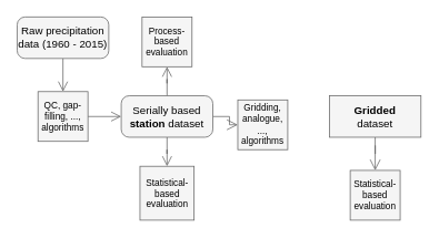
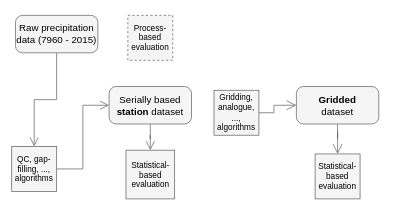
  <mxCell id="0" />
  <mxCell id="1" parent="0" />
  <mxCell id="2" style="edgeStyle=orthogonalEdgeStyle;rounded=0;orthogonalLoop=1;jettySize=auto;html=1;fillColor=#f5f5f5;strokeColor=#666666;fontColor=#000000;endArrow=open;endFill=0;endSize=10;" parent="1" source="3" target="9" edge="1"><mxGeometry relative="1" as="geometry" /></mxCell>
- <mxCell id="3" value="Raw precipitation data (1960 - 2015)" style="rounded=1;whiteSpace=wrap;html=1;arcSize=19;fontSize=13;fillColor=#f5f5f5;fontColor=#000000;strokeColor=#666666;" parent="1" vertex="1"><mxGeometry x="20" y="20" width="110" height="50" as="geometry" /></mxCell>
- <mxCell id="4" style="edgeStyle=orthogonalEdgeStyle;rounded=0;orthogonalLoop=1;jettySize=auto;html=1;entryX=0.5;entryY=1;entryDx=0;entryDy=0;fillColor=#f5f5f5;strokeColor=#666666;fontColor=#000000;endArrow=open;endFill=0;endSize=10;" parent="1" source="7" target="11" edge="1"><mxGeometry relative="1" as="geometry" /></mxCell>
- <mxCell id="5" value="" style="edgeStyle=orthogonalEdgeStyle;rounded=0;orthogonalLoop=1;jettySize=auto;html=1;fillColor=#f5f5f5;strokeColor=#666666;endArrow=open;endFill=0;strokeWidth=1;endSize=11;" parent="1" source="7" target="16" edge="1"><mxGeometry relative="1" as="geometry" /></mxCell>
+ <mxCell id="3" value="Raw precipitation data (7960 - 2015)" style="rounded=1;whiteSpace=wrap;html=1;arcSize=19;fontSize=13;fillColor=#f5f5f5;fontColor=#000000;strokeColor=#666666;" parent="1" vertex="1"><mxGeometry x="20" y="20" width="110" height="50" as="geometry" /></mxCell>
  <mxCell id="6" style="edgeStyle=orthogonalEdgeStyle;rounded=0;orthogonalLoop=1;jettySize=auto;html=1;entryX=0.5;entryY=0;entryDx=0;entryDy=0;fillColor=#f5f5f5;strokeColor=#666666;endArrow=open;endFill=0;endSize=10;" parent="1" source="7" target="10" edge="1"><mxGeometry relative="1" as="geometry" /></mxCell>
  <mxCell id="7" value="Serially based &lt;b&gt;station&lt;/b&gt; dataset" style="rounded=1;whiteSpace=wrap;html=1;arcSize=19;fontSize=13;fillColor=#f5f5f5;fontColor=#000000;strokeColor=#666666;" parent="1" vertex="1"><mxGeometry x="145" y="115" width="110" height="50" as="geometry" /></mxCell>
  <mxCell id="8" style="edgeStyle=orthogonalEdgeStyle;rounded=0;orthogonalLoop=1;jettySize=auto;html=1;entryX=0;entryY=0.5;entryDx=0;entryDy=0;fillColor=#f5f5f5;strokeColor=#666666;fontColor=#000000;endArrow=open;endFill=0;endSize=10;" parent="1" source="9" target="7" edge="1"><mxGeometry relative="1" as="geometry" /></mxCell>
- <mxCell id="9" value="QC, gap-filling, ..., algorithms" style="whiteSpace=wrap;html=1;aspect=fixed;fontSize=11;fillColor=#f5f5f5;fontColor=#000000;strokeColor=#666666;" parent="1" vertex="1"><mxGeometry x="45" y="110" width="60" height="60" as="geometry" /></mxCell>
+ <mxCell id="9" value="QC, gap-filling, ..., algorithms" style="whiteSpace=wrap;html=1;aspect=fixed;fontSize=11;fillColor=#f5f5f5;fontColor=#000000;strokeColor=#666666;" parent="1" vertex="1"><mxGeometry x="15" y="195" width="60" height="60" as="geometry" /></mxCell>
  <mxCell id="10" value="Statistical-based evaluation" style="whiteSpace=wrap;html=1;aspect=fixed;fontSize=11;fillColor=#f5f5f5;fontColor=#000000;strokeColor=#666666;" parent="1" vertex="1"><mxGeometry x="167.5" y="200" width="65" height="65" as="geometry" /></mxCell>
- <mxCell id="11" value="Process-based evaluation" style="whiteSpace=wrap;html=1;aspect=fixed;fontSize=11;fillColor=#f5f5f5;fontColor=#000000;strokeColor=#666666;" parent="1" vertex="1"><mxGeometry x="170" y="20" width="60" height="60" as="geometry" /></mxCell>
+ <mxCell id="11" value="Process-based evaluation" style="whiteSpace=wrap;html=1;aspect=fixed;fontSize=11;fillColor=#f5f5f5;fontColor=#000000;strokeColor=#666666;dashed=1;" parent="1" vertex="1"><mxGeometry x="170" y="20" width="60" height="60" as="geometry" /></mxCell>
  <mxCell id="12" style="edgeStyle=orthogonalEdgeStyle;rounded=0;orthogonalLoop=1;jettySize=auto;html=1;entryX=0.5;entryY=0;entryDx=0;entryDy=0;fillColor=#f5f5f5;strokeColor=#666666;fontColor=#000000;endArrow=open;endFill=0;strokeWidth=1;endSize=11;" parent="1" source="13" target="14" edge="1"><mxGeometry relative="1" as="geometry" /></mxCell>
- <mxCell id="13" value="&lt;b&gt;Gridded&lt;/b&gt; &lt;br&gt;dataset" style="whiteSpace=wrap;html=1;arcSize=19;fontSize=13;fillColor=#f5f5f5;fontColor=#000000;strokeColor=#666666;rounded=0;" parent="1" vertex="1"><mxGeometry x="395" y="115" width="110" height="50" as="geometry" /></mxCell>
+ <mxCell id="13" value="&lt;b&gt;Gridded&lt;/b&gt; &lt;br&gt;dataset" style="rounded=1;whiteSpace=wrap;html=1;arcSize=19;fontSize=13;fillColor=#f5f5f5;fontColor=#000000;strokeColor=#666666;" parent="1" vertex="1"><mxGeometry x="395" y="115" width="110" height="50" as="geometry" /></mxCell>
  <mxCell id="14" value="Statistical-based evaluation" style="whiteSpace=wrap;html=1;aspect=fixed;fontSize=11;fillColor=#f5f5f5;fontColor=#000000;strokeColor=#666666;" parent="1" vertex="1"><mxGeometry x="420" y="205" width="60" height="60" as="geometry" /></mxCell>
+ <mxCell id="15" style="edgeStyle=orthogonalEdgeStyle;rounded=0;orthogonalLoop=1;jettySize=auto;html=1;entryX=0;entryY=0.5;entryDx=0;entryDy=0;fillColor=#f5f5f5;strokeColor=#666666;endArrow=open;endFill=0;strokeWidth=1;endSize=11;" parent="1" source="16" target="13" edge="1"><mxGeometry relative="1" as="geometry" /></mxCell>
  <mxCell id="16" value="Gridding, analogue, ..., algorithms" style="whiteSpace=wrap;html=1;aspect=fixed;fontSize=11;fillColor=#f5f5f5;fontColor=#000000;strokeColor=#666666;" parent="1" vertex="1"><mxGeometry x="285" y="120" width="60" height="60" as="geometry" /></mxCell>
